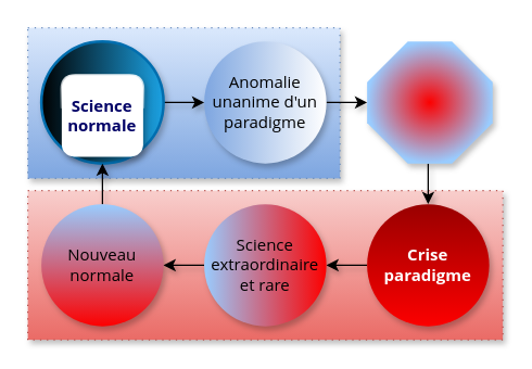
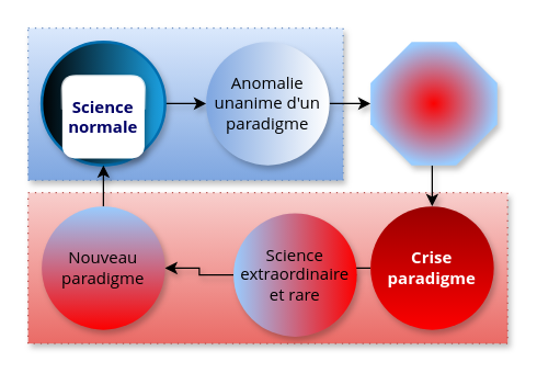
  <mxCell id="0" />
  <mxCell id="1" parent="0" />
  <mxCell id="2" value="" style="rounded=0;whiteSpace=wrap;html=1;dashed=1;fillColor=#dae8fc;dashPattern=1 4;fontFamily=Open Sans;strokeColor=#6c8ebf;shadow=1;gradientColor=#7ea6e0;" parent="1" vertex="1"><mxGeometry x="20" y="20" width="230" height="111" as="geometry" /></mxCell>
  <mxCell id="3" value="" style="rounded=0;whiteSpace=wrap;html=1;dashed=1;fillColor=#f8cecc;dashPattern=1 4;fontSize=11;fontFamily=Open Sans;strokeColor=#b85450;shadow=1;gradientColor=#ea6b66;" parent="1" vertex="1"><mxGeometry x="20" y="140" width="350" height="110" as="geometry" /></mxCell>
  <mxCell id="4" value="" style="edgeStyle=orthogonalEdgeStyle;rounded=0;orthogonalLoop=1;jettySize=auto;html=1;shadow=1;fontStyle=0;labelBorderColor=none;fontFamily=Open Sans;" parent="1" source="5" target="7" edge="1"><mxGeometry relative="1" as="geometry" /></mxCell>
  <mxCell id="5" value="" style="ellipse;whiteSpace=wrap;html=1;aspect=fixed;shadow=1;fontStyle=0;labelBorderColor=none;fillColor=#1ba1e2;strokeColor=#006EAF;strokeWidth=2;fontFamily=Open Sans;fontColor=#ffffff;align=center;gradientColor=default;gradientDirection=west;" parent="1" vertex="1"><mxGeometry x="30" y="30" width="90" height="90" as="geometry" /></mxCell>
  <mxCell id="6" value="" style="edgeStyle=orthogonalEdgeStyle;rounded=0;orthogonalLoop=1;jettySize=auto;html=1;shadow=1;fontStyle=0;labelBorderColor=none;fontFamily=Open Sans;" parent="1" source="7" target="9" edge="1"><mxGeometry relative="1" as="geometry" /></mxCell>
  <mxCell id="7" value="Anomalie unanime d'un paradigme" style="ellipse;whiteSpace=wrap;html=1;aspect=fixed;shadow=1;fontStyle=0;labelBorderColor=none;fontFamily=Open Sans;strokeColor=none;gradientColor=#7EA6E0;gradientDirection=west;" parent="1" vertex="1"><mxGeometry x="150" y="30" width="90" height="90" as="geometry" /></mxCell>
  <mxCell id="8" value="" style="edgeStyle=orthogonalEdgeStyle;rounded=0;orthogonalLoop=1;jettySize=auto;html=1;fontFamily=Open Sans;shadow=1;" parent="1" source="9" target="12" edge="1"><mxGeometry relative="1" as="geometry"><Array as="points"><mxPoint x="315" y="130" /><mxPoint x="315" y="130" /></Array></mxGeometry></mxCell>
  <mxCell id="9" value="" style="whiteSpace=wrap;html=1;shape=mxgraph.basic.octagon2;align=center;verticalAlign=middle;dx=15;shadow=1;fontStyle=1;labelBorderColor=none;fillColor=#FC0000;strokeColor=none;gradientColor=#99CCFF;fontFamily=Open Sans;fillStyle=zigzag-line;gradientDirection=radial;strokeWidth=1;" parent="1" vertex="1"><mxGeometry x="270" y="30" width="92.5" height="90" as="geometry" /></mxCell>
  <mxCell id="10" value="" style="edgeStyle=orthogonalEdgeStyle;rounded=0;orthogonalLoop=1;jettySize=auto;html=1;strokeColor=none;fontFamily=Open Sans;shadow=1;" parent="1" source="12" target="17" edge="1"><mxGeometry relative="1" as="geometry" /></mxCell>
  <mxCell id="11" value="" style="edgeStyle=orthogonalEdgeStyle;rounded=0;orthogonalLoop=1;jettySize=auto;html=1;fontFamily=Open Sans;shadow=1;" parent="1" source="12" target="17" edge="1"><mxGeometry relative="1" as="geometry" /></mxCell>
  <mxCell id="12" value="&lt;b&gt;&lt;font color=&quot;#ffffff&quot;&gt;Crise paradigme&lt;/font&gt;&lt;/b&gt;" style="ellipse;whiteSpace=wrap;html=1;aspect=fixed;shadow=1;fontStyle=0;labelBorderColor=none;fontFamily=Open Sans;fillColor=#FC0000;strokeColor=none;gradientColor=#990000;gradientDirection=north;strokeWidth=2;" parent="1" vertex="1"><mxGeometry x="270" y="150" width="90" height="90" as="geometry" /></mxCell>
  <mxCell id="13" value="" style="edgeStyle=orthogonalEdgeStyle;rounded=0;orthogonalLoop=1;jettySize=auto;html=1;fontFamily=Open Sans;shadow=1;" parent="1" source="14" target="5" edge="1"><mxGeometry relative="1" as="geometry" /></mxCell>
- <mxCell id="14" value="Nouveau normale" style="ellipse;whiteSpace=wrap;html=1;aspect=fixed;shadow=1;fontStyle=0;labelBorderColor=none;fontFamily=Open Sans;fillColor=#FC0000;strokeColor=none;gradientColor=#99CCFF;gradientDirection=north;perimeterSpacing=0;" parent="1" vertex="1"><mxGeometry x="30" y="150" width="90" height="90" as="geometry" /></mxCell>
+ <mxCell id="14" value="Nouveau paradigme" style="ellipse;whiteSpace=wrap;html=1;aspect=fixed;shadow=1;fontStyle=0;labelBorderColor=none;fontFamily=Open Sans;fillColor=#FC0000;strokeColor=none;gradientColor=#99CCFF;gradientDirection=north;perimeterSpacing=0;" parent="1" vertex="1"><mxGeometry x="30" y="150" width="90" height="90" as="geometry" /></mxCell>
  <mxCell id="15" value="" style="shape=waypoint;sketch=0;size=6;pointerEvents=1;points=[];fillColor=#fff2cc;resizable=0;rotatable=0;perimeter=centerPerimeter;snapToPoint=1;strokeColor=none;shadow=1;fontStyle=0;labelBorderColor=none;fontFamily=Open Sans;" parent="1" vertex="1"><mxGeometry x="110" y="180" width="20" height="20" as="geometry" /></mxCell>
  <mxCell id="16" value="" style="edgeStyle=orthogonalEdgeStyle;rounded=0;orthogonalLoop=1;jettySize=auto;html=1;strokeColor=default;fontFamily=Open Sans;shadow=1;" parent="1" source="17" target="14" edge="1"><mxGeometry relative="1" as="geometry" /></mxCell>
- <mxCell id="17" value="Science extraordinaire et rare" style="ellipse;whiteSpace=wrap;html=1;aspect=fixed;shadow=1;fontStyle=0;labelBorderColor=none;fontFamily=Open Sans;fillColor=#99CCFF;strokeColor=none;gradientColor=#FC0000;gradientDirection=east;" parent="1" vertex="1"><mxGeometry x="150" y="150" width="90" height="90" as="geometry" /></mxCell>
+ <mxCell id="17" value="Science extraordinaire et rare" style="ellipse;whiteSpace=wrap;html=1;aspect=fixed;shadow=1;fontStyle=0;labelBorderColor=none;fontFamily=Open Sans;fillColor=#99CCFF;strokeColor=none;gradientColor=#FC0000;gradientDirection=east;" parent="1" vertex="1"><mxGeometry x="170" y="155" width="90" height="90" as="geometry" /></mxCell>
  <mxCell id="18" value="&lt;font color=&quot;#000066&quot; face=&quot;Open Sans&quot;&gt;Science normale&lt;/font&gt;" style="text;html=1;align=center;verticalAlign=middle;whiteSpace=wrap;rounded=1;fillColor=default;glass=1;shadow=1;fontStyle=1" vertex="1" parent="1"><mxGeometry x="45" y="55" width="60" height="60" as="geometry" /></mxCell>
